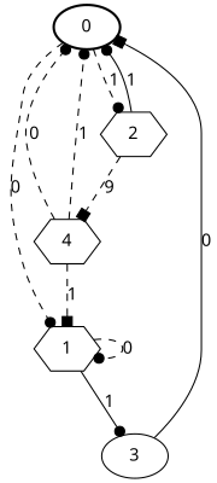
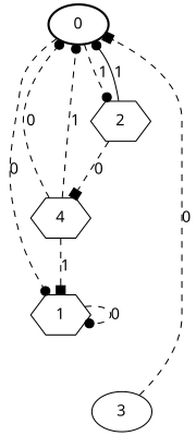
  digraph {
    fontname="Noto Sans"
    node [fontname="Noto Sans" shape=hexagon]
    edge [arrowhead=dot fontname="Noto Sans" style=dashed]
    0 [shape=ellipse style=bold]
    1
    2
    3 [shape=ellipse]
    4
    0 -> 1 [label=0]
    0 -> 2 [label=1]
    1 -> 1 [label=0]
-   1 -> 3 [label=1 style=solid]
    2 -> 0 [label=1 style=solid]
-   2 -> 4 [arrowhead=box label=9]
-   3 -> 0 [arrowhead=box label=0 style=solid]
+   2 -> 4 [arrowhead=box label=0]
+   3 -> 0 [arrowhead=box label=0]
    4 -> 0 [label=0]
    4 -> 0 [label=1]
    4 -> 1 [arrowhead=box label=1]
  }
